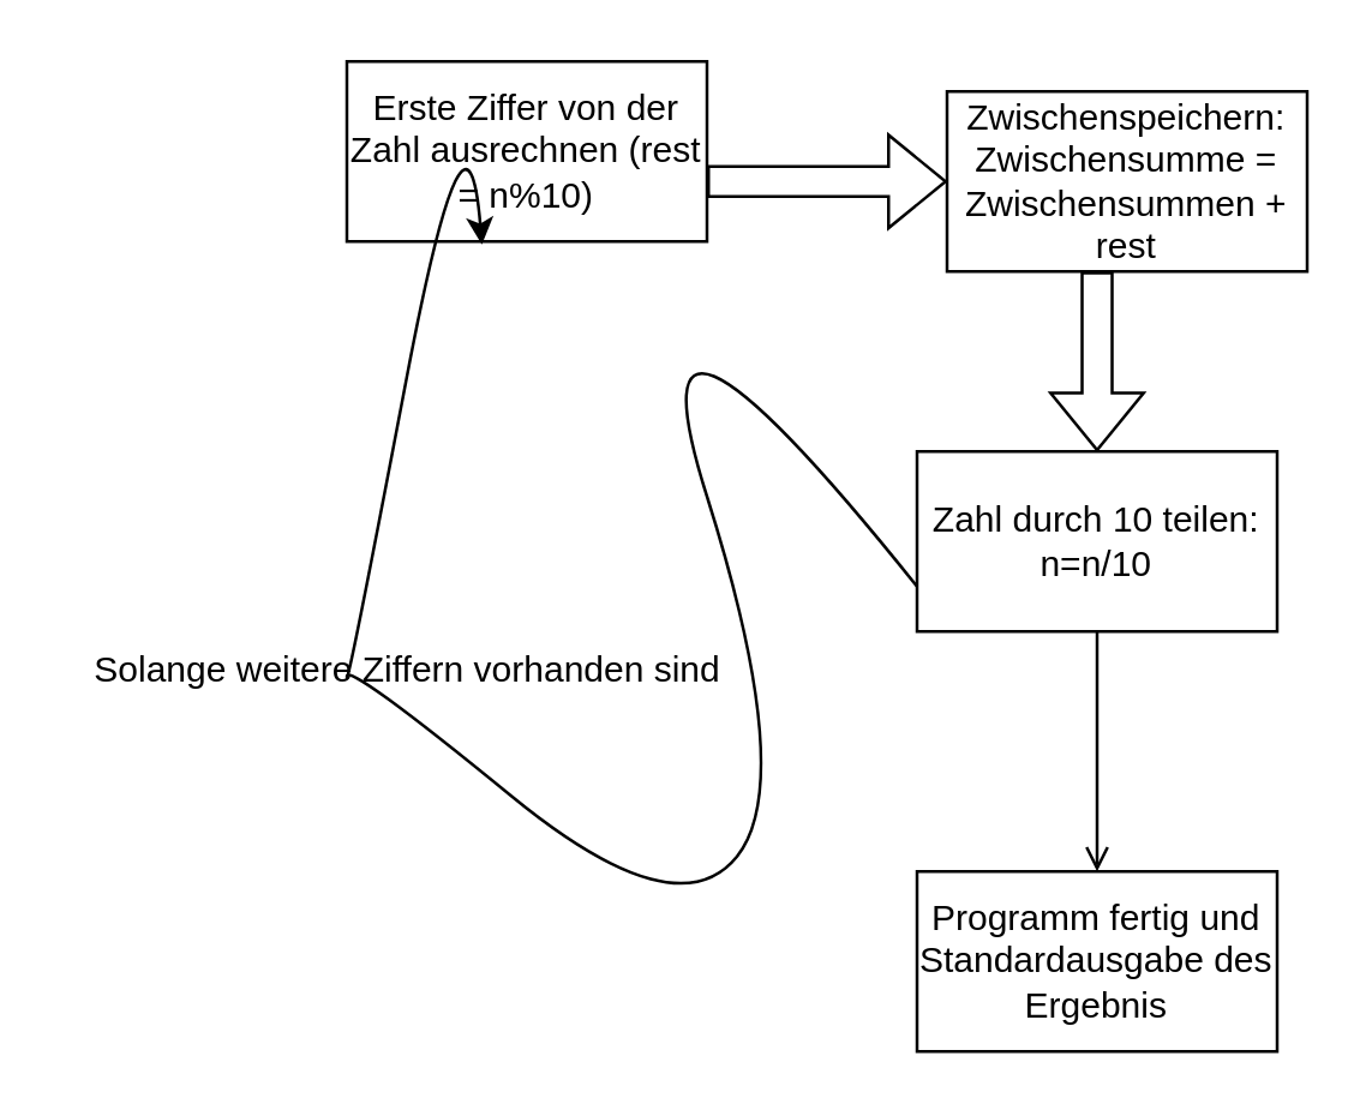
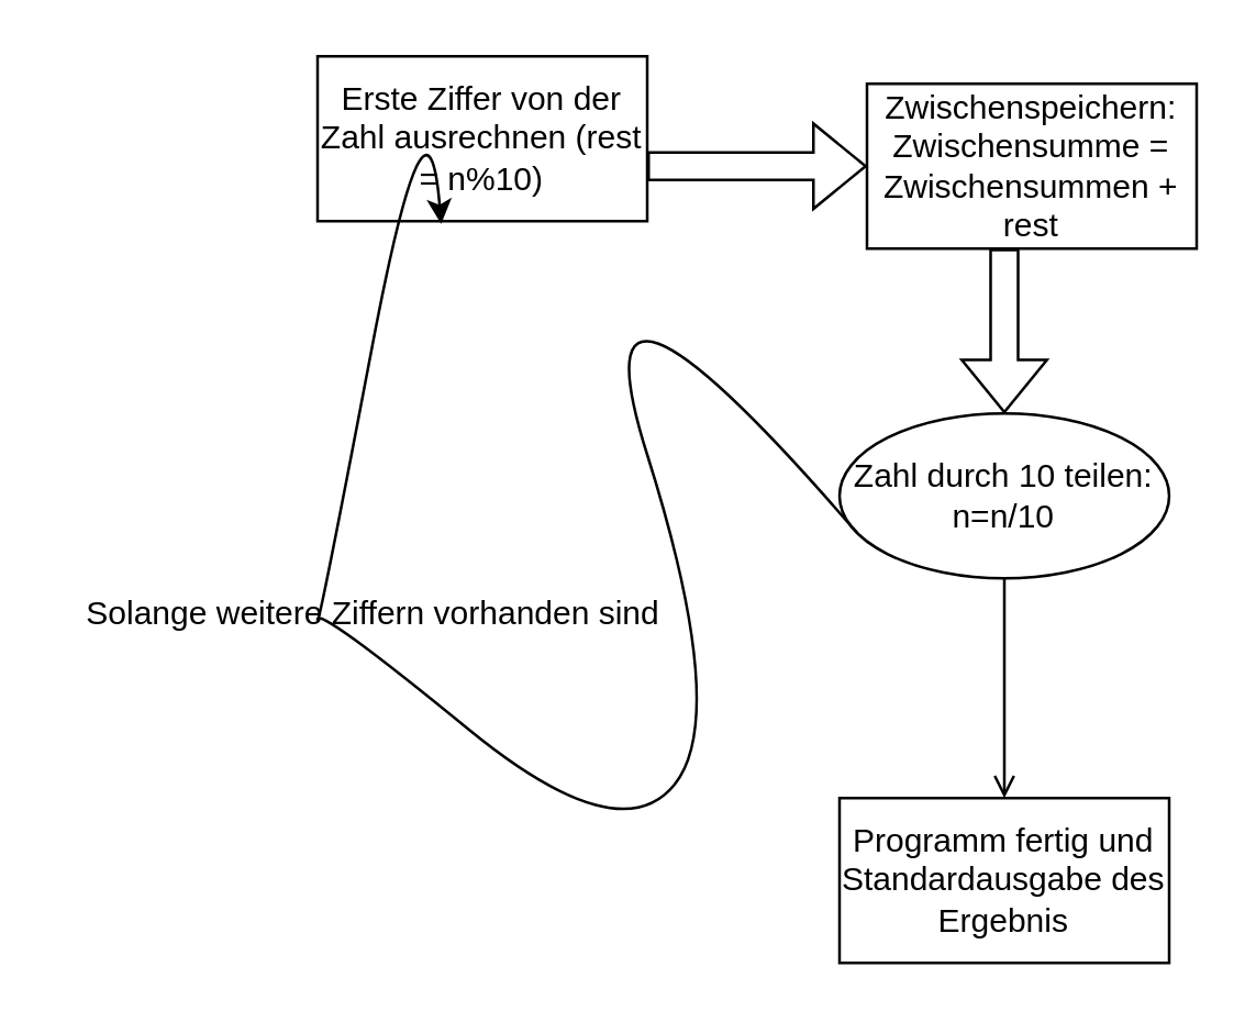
  <mxCell id="0" />
  <mxCell id="1" parent="0" />
  <mxCell id="2" value="Erste Ziffer von der Zahl ausrechnen (rest = n%10)" style="rounded=0;whiteSpace=wrap;html=1;" vertex="1" parent="1"><mxGeometry x="115" y="20" width="120" height="60" as="geometry" /></mxCell>
  <mxCell id="3" value="" style="shape=flexArrow;endArrow=classic;html=1;rounded=0;" edge="1" parent="1"><mxGeometry width="50" height="50" relative="1" as="geometry"><mxPoint x="235" y="60" as="sourcePoint" /><mxPoint x="315" y="60" as="targetPoint" /></mxGeometry></mxCell>
  <mxCell id="4" value="Zwischenspeichern: Zwischensumme = Zwischensummen + rest" style="rounded=0;whiteSpace=wrap;html=1;" vertex="1" parent="1"><mxGeometry x="315" y="30" width="120" height="60" as="geometry" /></mxCell>
  <mxCell id="5" value="" style="shape=flexArrow;endArrow=classic;html=1;rounded=0;" edge="1" parent="1" target="7"><mxGeometry width="50" height="50" relative="1" as="geometry"><mxPoint x="365" y="90" as="sourcePoint" /><mxPoint x="365" y="180" as="targetPoint" /></mxGeometry></mxCell>
  <mxCell id="6" value="" style="edgeStyle=orthogonalEdgeStyle;rounded=0;orthogonalLoop=1;jettySize=auto;html=1;endArrow=open;" edge="1" parent="1" source="7" target="10"><mxGeometry relative="1" as="geometry" /></mxCell>
- <mxCell id="7" value="Zahl durch 10 teilen: n=n/10" style="rounded=0;whiteSpace=wrap;html=1;" vertex="1" parent="1"><mxGeometry x="305" y="150" width="120" height="60" as="geometry" /></mxCell>
+ <mxCell id="7" value="Zahl durch 10 teilen: n=n/10" style="ellipse;whiteSpace=wrap;html=1;" vertex="1" parent="1"><mxGeometry x="305" y="150" width="120" height="60" as="geometry" /></mxCell>
  <mxCell id="8" value="" style="curved=1;endArrow=classic;html=1;rounded=0;exitX=0;exitY=0.75;exitDx=0;exitDy=0;entryX=0.375;entryY=1.017;entryDx=0;entryDy=0;entryPerimeter=0;" edge="1" parent="1" source="7" target="2"><mxGeometry width="50" height="50" relative="1" as="geometry"><mxPoint x="155" y="70" as="sourcePoint" /><mxPoint x="135" y="100" as="targetPoint" /><Array as="points"><mxPoint x="205" y="70" /><mxPoint x="265" y="260" /><mxPoint x="225" y="310" /><mxPoint x="115" y="220" /><mxPoint x="115" y="230" /><mxPoint x="155" y="20" /></Array></mxGeometry></mxCell>
  <mxCell id="9" value="Solange weitere Ziffern vorhanden sind" style="text;html=1;align=center;verticalAlign=middle;resizable=0;points=[];autosize=1;strokeColor=none;fillColor=none;" vertex="1" parent="1"><mxGeometry x="20" y="208" width="230" height="30" as="geometry" /></mxCell>
  <mxCell id="10" value="Programm fertig und Standardausgabe des Ergebnis" style="rounded=0;whiteSpace=wrap;html=1;" vertex="1" parent="1"><mxGeometry x="305" y="290" width="120" height="60" as="geometry" /></mxCell>
